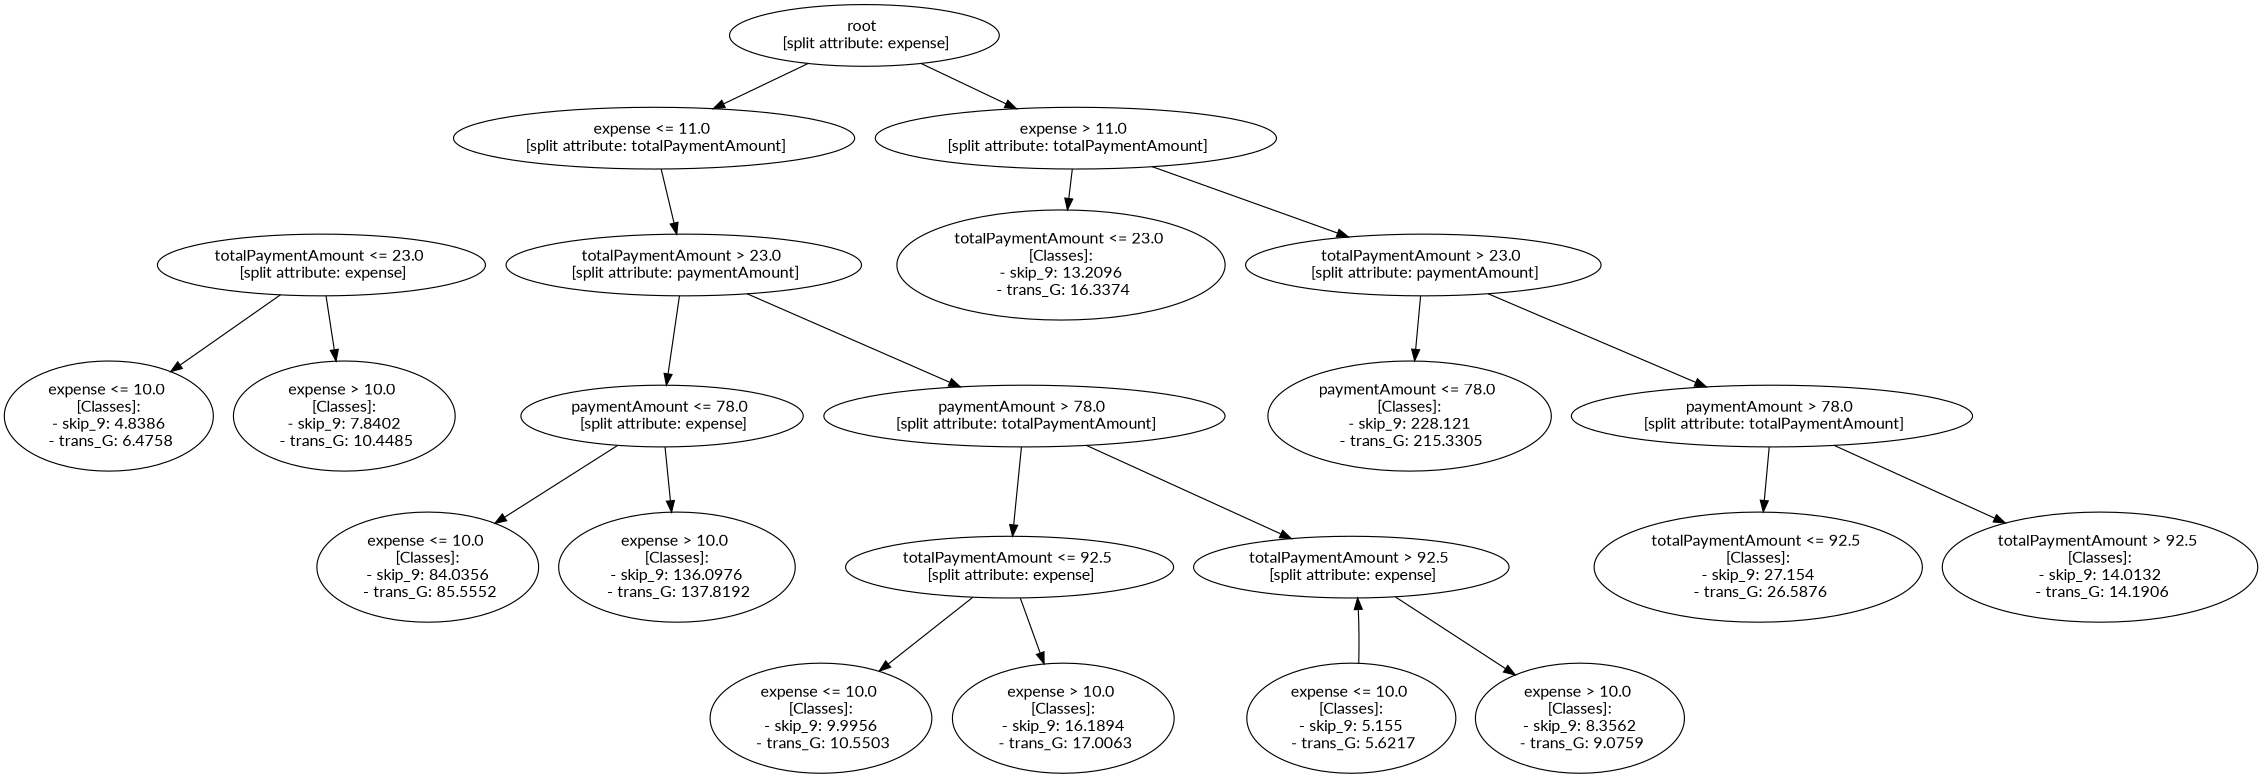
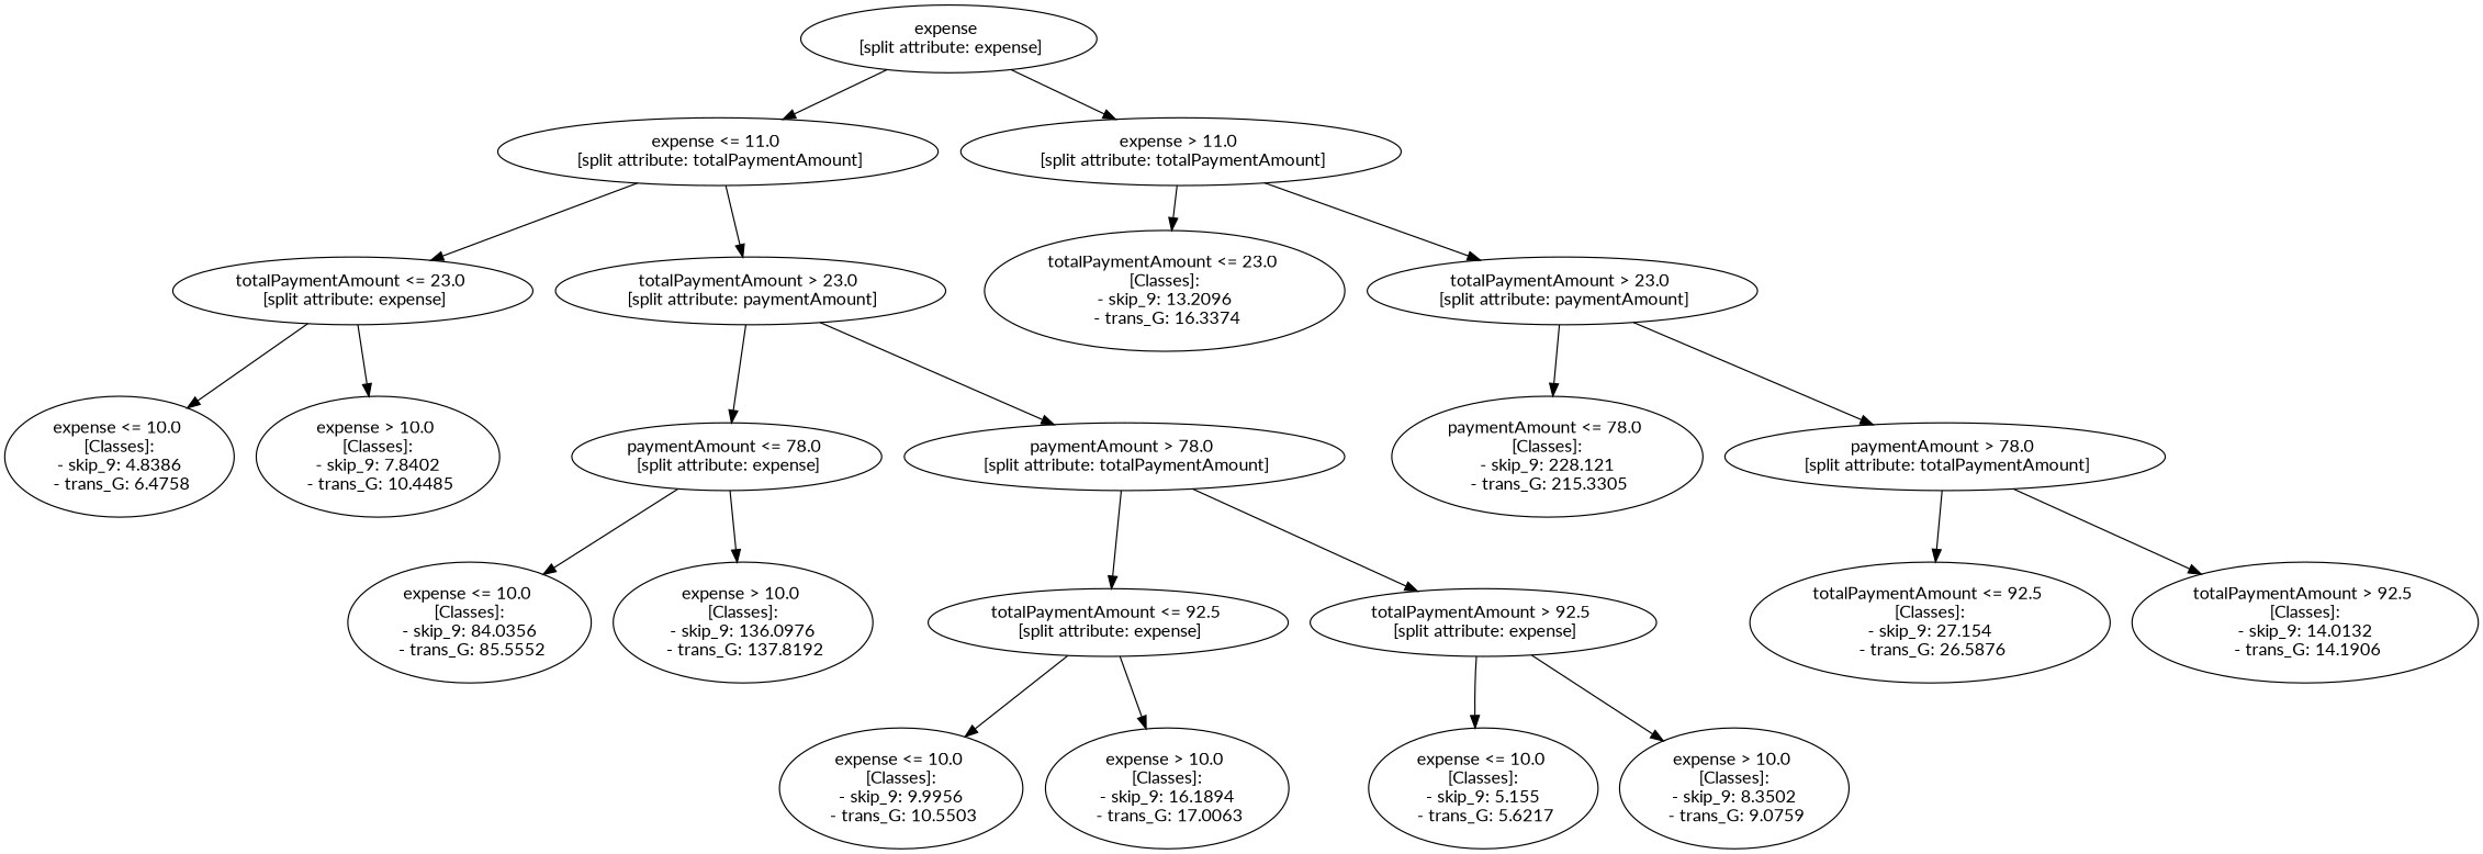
  digraph {
    fontname=Lato
    node [fontname=Lato]
    edge [fontname=Lato]
-   n1 [label="root \n [split attribute: expense]"]
+   n1 [label="expense \n [split attribute: expense]"]
    n2 [label="expense <= 11.0 \n [split attribute: totalPaymentAmount]"]
    n3 [label="expense > 11.0 \n [split attribute: totalPaymentAmount]"]
    n4 [label="totalPaymentAmount <= 23.0 \n [split attribute: expense]"]
    n5 [label="totalPaymentAmount > 23.0 \n [split attribute: paymentAmount]"]
    n6 [label="totalPaymentAmount <= 23.0 \n [Classes]: \n - skip_9: 13.2096 \n - trans_G: 16.3374"]
    n7 [label="totalPaymentAmount > 23.0 \n [split attribute: paymentAmount]"]
    n8 [label="expense <= 10.0 \n [Classes]: \n - skip_9: 4.8386 \n - trans_G: 6.4758"]
    n9 [label="expense > 10.0 \n [Classes]: \n - skip_9: 7.8402 \n - trans_G: 10.4485"]
    n10 [label="paymentAmount <= 78.0 \n [split attribute: expense]"]
    n11 [label="paymentAmount > 78.0 \n [split attribute: totalPaymentAmount]"]
    n12 [label="expense <= 10.0 \n [Classes]: \n - skip_9: 84.0356 \n - trans_G: 85.5552"]
    n13 [label="expense > 10.0 \n [Classes]: \n - skip_9: 136.0976 \n - trans_G: 137.8192"]
    n14 [label="totalPaymentAmount <= 92.5 \n [split attribute: expense]"]
    n15 [label="totalPaymentAmount > 92.5 \n [split attribute: expense]"]
    n16 [label="expense <= 10.0 \n [Classes]: \n - skip_9: 9.9956 \n - trans_G: 10.5503"]
    n17 [label="expense > 10.0 \n [Classes]: \n - skip_9: 16.1894 \n - trans_G: 17.0063"]
    n18 [label="expense <= 10.0 \n [Classes]: \n - skip_9: 5.155 \n - trans_G: 5.6217"]
-   n19 [label="expense > 10.0 \n [Classes]: \n - skip_9: 8.3562 \n - trans_G: 9.0759"]
+   n19 [label="expense > 10.0 \n [Classes]: \n - skip_9: 8.3502 \n - trans_G: 9.0759"]
    n20 [label="paymentAmount <= 78.0 \n [Classes]: \n - skip_9: 228.121 \n - trans_G: 215.3305"]
    n21 [label="paymentAmount > 78.0 \n [split attribute: totalPaymentAmount]"]
    n22 [label="totalPaymentAmount <= 92.5 \n [Classes]: \n - skip_9: 27.154 \n - trans_G: 26.5876"]
    n23 [label="totalPaymentAmount > 92.5 \n [Classes]: \n - skip_9: 14.0132 \n - trans_G: 14.1906"]
    n1 -> n2
    n1 -> n3
+   n2 -> n4
    n2 -> n5
    n3 -> n6
    n3 -> n7
    n4 -> n8
    n4 -> n9
    n5 -> n10
    n5 -> n11
    n7 -> n20
    n7 -> n21
    n10 -> n12
    n10 -> n13
    n11 -> n14
    n11 -> n15
    n14 -> n16
    n14 -> n17
-   n18 -> n15
+   n15 -> n18
    n15 -> n19
    n21 -> n22
    n21 -> n23
  }
